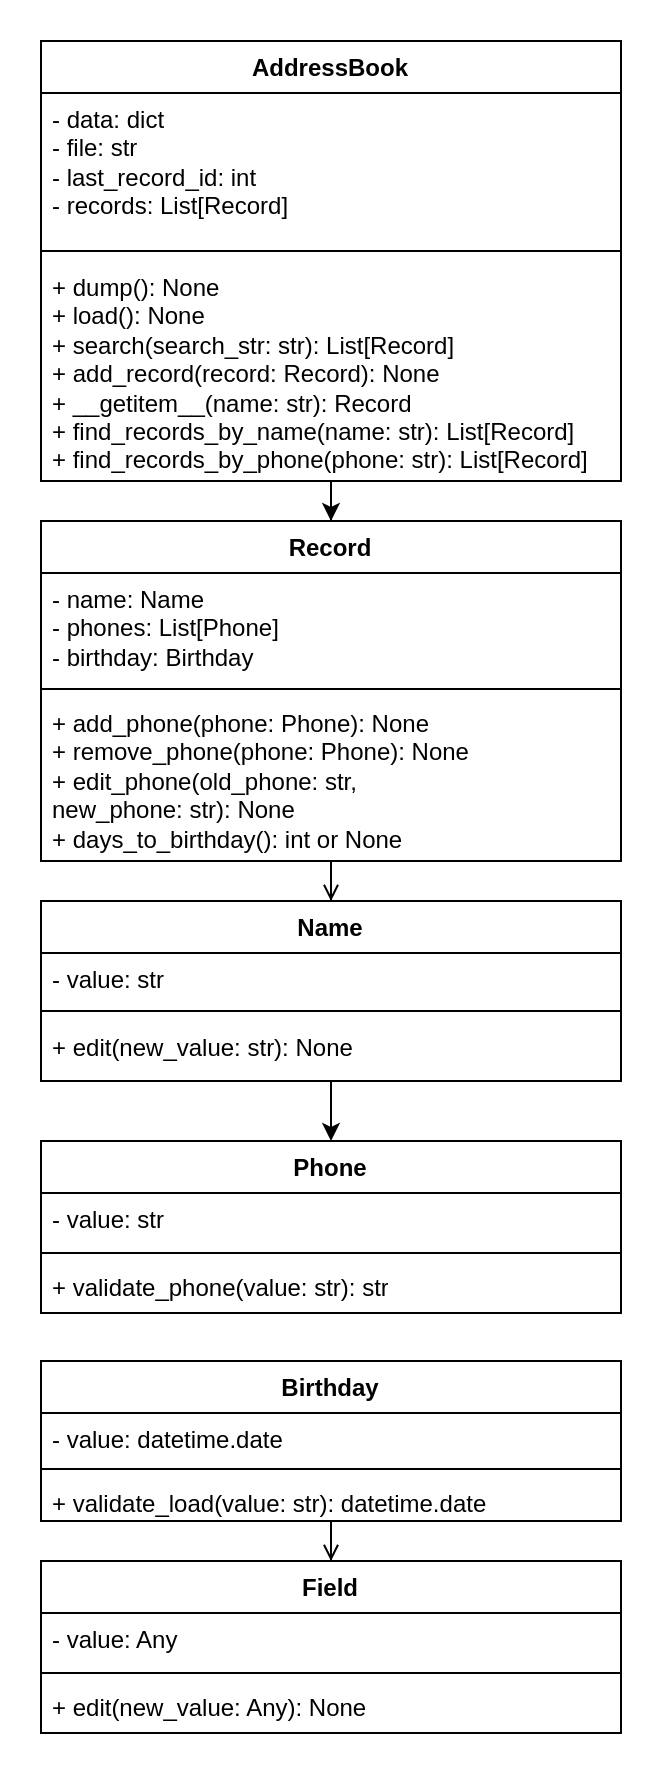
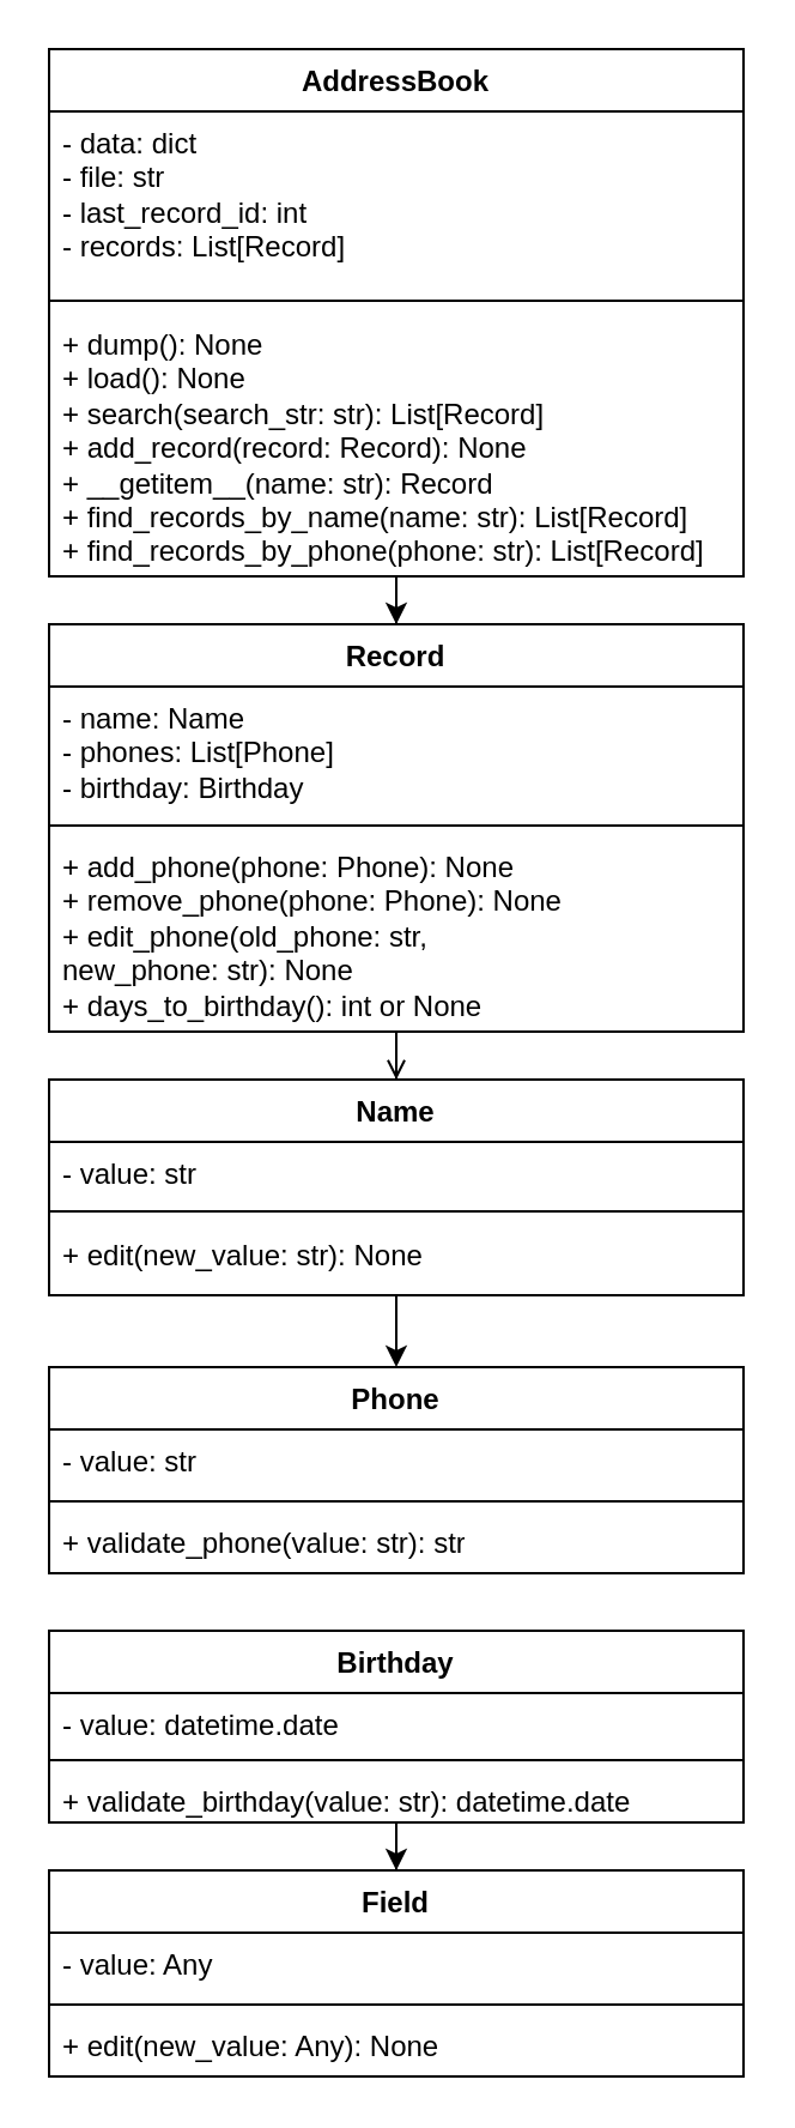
  <mxCell id="0" />
  <mxCell id="1" parent="0" />
  <mxCell id="2" style="edgeStyle=orthogonalEdgeStyle;rounded=0;orthogonalLoop=1;jettySize=auto;html=1;entryX=0.5;entryY=0;entryDx=0;entryDy=0;" edge="1" parent="1" source="3" target="8"><mxGeometry relative="1" as="geometry" /></mxCell>
  <mxCell id="3" value="AddressBook" style="swimlane;fontStyle=1;align=center;verticalAlign=top;childLayout=stackLayout;horizontal=1;startSize=26;horizontalStack=0;resizeParent=1;resizeParentMax=0;resizeLast=0;collapsible=1;marginBottom=0;whiteSpace=wrap;html=1;" vertex="1" parent="1"><mxGeometry x="20" y="20" width="290" height="220" as="geometry" /></mxCell>
  <mxCell id="4" value="- data: dict&amp;nbsp;&lt;br&gt;- file: str&lt;br&gt;- last_record_id: int&lt;br&gt;- records: List[Record]  " style="text;strokeColor=none;fillColor=none;align=left;verticalAlign=top;spacingLeft=4;spacingRight=4;overflow=hidden;rotatable=0;points=[[0,0.5],[1,0.5]];portConstraint=eastwest;whiteSpace=wrap;html=1;" vertex="1" parent="3"><mxGeometry y="26" width="290" height="74" as="geometry" /></mxCell>
  <mxCell id="5" value="" style="line;strokeWidth=1;fillColor=none;align=left;verticalAlign=middle;spacingTop=-1;spacingLeft=3;spacingRight=3;rotatable=0;labelPosition=right;points=[];portConstraint=eastwest;strokeColor=inherit;" vertex="1" parent="3"><mxGeometry y="100" width="290" height="10" as="geometry" /></mxCell>
  <mxCell id="6" value=" + dump(): None&lt;br&gt;+ load(): None&lt;br&gt;+ search(search_str: str): List[Record]&lt;br&gt;+ add_record(record: Record): None&lt;br&gt;+ __getitem__(name: str): Record&lt;br&gt;+ find_records_by_name(name: str): List[Record]&lt;br&gt;+ find_records_by_phone(phone: str): List[Record]" style="text;strokeColor=none;fillColor=none;align=left;verticalAlign=top;spacingLeft=4;spacingRight=4;overflow=hidden;rotatable=0;points=[[0,0.5],[1,0.5]];portConstraint=eastwest;whiteSpace=wrap;html=1;" vertex="1" parent="3"><mxGeometry y="110" width="290" height="110" as="geometry" /></mxCell>
  <mxCell id="7" style="edgeStyle=orthogonalEdgeStyle;rounded=0;orthogonalLoop=1;jettySize=auto;html=1;entryX=0.5;entryY=0;entryDx=0;entryDy=0;endArrow=open;" edge="1" parent="1" source="8" target="13"><mxGeometry relative="1" as="geometry" /></mxCell>
  <mxCell id="8" value="Record" style="swimlane;fontStyle=1;align=center;verticalAlign=top;childLayout=stackLayout;horizontal=1;startSize=26;horizontalStack=0;resizeParent=1;resizeParentMax=0;resizeLast=0;collapsible=1;marginBottom=0;whiteSpace=wrap;html=1;" vertex="1" parent="1"><mxGeometry x="20" y="260" width="290" height="170" as="geometry" /></mxCell>
  <mxCell id="9" value="- name: Name&lt;br&gt;- phones: List[Phone]&lt;br&gt;- birthday: Birthday   " style="text;strokeColor=none;fillColor=none;align=left;verticalAlign=top;spacingLeft=4;spacingRight=4;overflow=hidden;rotatable=0;points=[[0,0.5],[1,0.5]];portConstraint=eastwest;whiteSpace=wrap;html=1;" vertex="1" parent="8"><mxGeometry y="26" width="290" height="54" as="geometry" /></mxCell>
  <mxCell id="10" value="" style="line;strokeWidth=1;fillColor=none;align=left;verticalAlign=middle;spacingTop=-1;spacingLeft=3;spacingRight=3;rotatable=0;labelPosition=right;points=[];portConstraint=eastwest;strokeColor=inherit;" vertex="1" parent="8"><mxGeometry y="80" width="290" height="8" as="geometry" /></mxCell>
  <mxCell id="11" value="+ add_phone(phone: Phone): None&lt;br&gt;+ remove_phone(phone: Phone): None&lt;br&gt;+ edit_phone(old_phone: str, &lt;br&gt;new_phone: str): None&lt;br&gt;+ days_to_birthday(): int or None" style="text;strokeColor=none;fillColor=none;align=left;verticalAlign=top;spacingLeft=4;spacingRight=4;overflow=hidden;rotatable=0;points=[[0,0.5],[1,0.5]];portConstraint=eastwest;whiteSpace=wrap;html=1;" vertex="1" parent="8"><mxGeometry y="88" width="290" height="82" as="geometry" /></mxCell>
  <mxCell id="12" style="edgeStyle=orthogonalEdgeStyle;rounded=0;orthogonalLoop=1;jettySize=auto;html=1;entryX=0.5;entryY=0;entryDx=0;entryDy=0;" edge="1" parent="1" source="13" target="22"><mxGeometry relative="1" as="geometry" /></mxCell>
  <mxCell id="13" value="Name" style="swimlane;fontStyle=1;align=center;verticalAlign=top;childLayout=stackLayout;horizontal=1;startSize=26;horizontalStack=0;resizeParent=1;resizeParentMax=0;resizeLast=0;collapsible=1;marginBottom=0;whiteSpace=wrap;html=1;" vertex="1" parent="1"><mxGeometry x="20" y="450" width="290" height="90" as="geometry" /></mxCell>
  <mxCell id="14" value="- value: str" style="text;strokeColor=none;fillColor=none;align=left;verticalAlign=top;spacingLeft=4;spacingRight=4;overflow=hidden;rotatable=0;points=[[0,0.5],[1,0.5]];portConstraint=eastwest;whiteSpace=wrap;html=1;" vertex="1" parent="13"><mxGeometry y="26" width="290" height="24" as="geometry" /></mxCell>
  <mxCell id="15" value="" style="line;strokeWidth=1;fillColor=none;align=left;verticalAlign=middle;spacingTop=-1;spacingLeft=3;spacingRight=3;rotatable=0;labelPosition=right;points=[];portConstraint=eastwest;strokeColor=inherit;" vertex="1" parent="13"><mxGeometry y="50" width="290" height="10" as="geometry" /></mxCell>
  <mxCell id="16" value="+ edit(new_value: str): None " style="text;strokeColor=none;fillColor=none;align=left;verticalAlign=top;spacingLeft=4;spacingRight=4;overflow=hidden;rotatable=0;points=[[0,0.5],[1,0.5]];portConstraint=eastwest;whiteSpace=wrap;html=1;" vertex="1" parent="13"><mxGeometry y="60" width="290" height="30" as="geometry" /></mxCell>
- <mxCell id="17" style="edgeStyle=orthogonalEdgeStyle;rounded=0;orthogonalLoop=1;jettySize=auto;html=1;endArrow=open;" edge="1" parent="1" source="18" target="26"><mxGeometry relative="1" as="geometry" /></mxCell>
+ <mxCell id="17" style="edgeStyle=orthogonalEdgeStyle;rounded=0;orthogonalLoop=1;jettySize=auto;html=1;" edge="1" parent="1" source="18" target="26"><mxGeometry relative="1" as="geometry" /></mxCell>
  <mxCell id="18" value="Birthday" style="swimlane;fontStyle=1;align=center;verticalAlign=top;childLayout=stackLayout;horizontal=1;startSize=26;horizontalStack=0;resizeParent=1;resizeParentMax=0;resizeLast=0;collapsible=1;marginBottom=0;whiteSpace=wrap;html=1;" vertex="1" parent="1"><mxGeometry x="20" y="680" width="290" height="80" as="geometry" /></mxCell>
  <mxCell id="19" value="- value: datetime.date    " style="text;strokeColor=none;fillColor=none;align=left;verticalAlign=top;spacingLeft=4;spacingRight=4;overflow=hidden;rotatable=0;points=[[0,0.5],[1,0.5]];portConstraint=eastwest;whiteSpace=wrap;html=1;" vertex="1" parent="18"><mxGeometry y="26" width="290" height="24" as="geometry" /></mxCell>
  <mxCell id="20" value="" style="line;strokeWidth=1;fillColor=none;align=left;verticalAlign=middle;spacingTop=-1;spacingLeft=3;spacingRight=3;rotatable=0;labelPosition=right;points=[];portConstraint=eastwest;strokeColor=inherit;" vertex="1" parent="18"><mxGeometry y="50" width="290" height="8" as="geometry" /></mxCell>
- <mxCell id="21" value="+ validate_load(value: str): datetime.date" style="text;strokeColor=none;fillColor=none;align=left;verticalAlign=top;spacingLeft=4;spacingRight=4;overflow=hidden;rotatable=0;points=[[0,0.5],[1,0.5]];portConstraint=eastwest;whiteSpace=wrap;html=1;" vertex="1" parent="18"><mxGeometry y="58" width="290" height="22" as="geometry" /></mxCell>
+ <mxCell id="21" value="+ validate_birthday(value: str): datetime.date" style="text;strokeColor=none;fillColor=none;align=left;verticalAlign=top;spacingLeft=4;spacingRight=4;overflow=hidden;rotatable=0;points=[[0,0.5],[1,0.5]];portConstraint=eastwest;whiteSpace=wrap;html=1;" vertex="1" parent="18"><mxGeometry y="58" width="290" height="22" as="geometry" /></mxCell>
  <mxCell id="22" value="Phone" style="swimlane;fontStyle=1;align=center;verticalAlign=top;childLayout=stackLayout;horizontal=1;startSize=26;horizontalStack=0;resizeParent=1;resizeParentMax=0;resizeLast=0;collapsible=1;marginBottom=0;whiteSpace=wrap;html=1;" vertex="1" parent="1"><mxGeometry x="20" y="570" width="290" height="86" as="geometry" /></mxCell>
  <mxCell id="23" value="- value: str        " style="text;strokeColor=none;fillColor=none;align=left;verticalAlign=top;spacingLeft=4;spacingRight=4;overflow=hidden;rotatable=0;points=[[0,0.5],[1,0.5]];portConstraint=eastwest;whiteSpace=wrap;html=1;" vertex="1" parent="22"><mxGeometry y="26" width="290" height="26" as="geometry" /></mxCell>
  <mxCell id="24" value="" style="line;strokeWidth=1;fillColor=none;align=left;verticalAlign=middle;spacingTop=-1;spacingLeft=3;spacingRight=3;rotatable=0;labelPosition=right;points=[];portConstraint=eastwest;strokeColor=inherit;" vertex="1" parent="22"><mxGeometry y="52" width="290" height="8" as="geometry" /></mxCell>
  <mxCell id="25" value="+ validate_phone(value: str): str" style="text;strokeColor=none;fillColor=none;align=left;verticalAlign=top;spacingLeft=4;spacingRight=4;overflow=hidden;rotatable=0;points=[[0,0.5],[1,0.5]];portConstraint=eastwest;whiteSpace=wrap;html=1;" vertex="1" parent="22"><mxGeometry y="60" width="290" height="26" as="geometry" /></mxCell>
  <mxCell id="26" value="Field" style="swimlane;fontStyle=1;align=center;verticalAlign=top;childLayout=stackLayout;horizontal=1;startSize=26;horizontalStack=0;resizeParent=1;resizeParentMax=0;resizeLast=0;collapsible=1;marginBottom=0;whiteSpace=wrap;html=1;" vertex="1" parent="1"><mxGeometry x="20" y="780" width="290" height="86" as="geometry" /></mxCell>
  <mxCell id="27" value="- value: Any   " style="text;strokeColor=none;fillColor=none;align=left;verticalAlign=top;spacingLeft=4;spacingRight=4;overflow=hidden;rotatable=0;points=[[0,0.5],[1,0.5]];portConstraint=eastwest;whiteSpace=wrap;html=1;" vertex="1" parent="26"><mxGeometry y="26" width="290" height="26" as="geometry" /></mxCell>
  <mxCell id="28" value="" style="line;strokeWidth=1;fillColor=none;align=left;verticalAlign=middle;spacingTop=-1;spacingLeft=3;spacingRight=3;rotatable=0;labelPosition=right;points=[];portConstraint=eastwest;strokeColor=inherit;" vertex="1" parent="26"><mxGeometry y="52" width="290" height="8" as="geometry" /></mxCell>
  <mxCell id="29" value="+ edit(new_value: Any): None" style="text;strokeColor=none;fillColor=none;align=left;verticalAlign=top;spacingLeft=4;spacingRight=4;overflow=hidden;rotatable=0;points=[[0,0.5],[1,0.5]];portConstraint=eastwest;whiteSpace=wrap;html=1;" vertex="1" parent="26"><mxGeometry y="60" width="290" height="26" as="geometry" /></mxCell>
